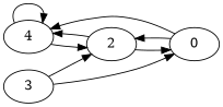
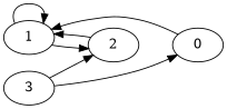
  digraph {
    rankdir=LR
-   1 [label=4]
+   1
    2
    0
    3
    1 -> 1
    1 -> 2
    2 -> 1
-   2 -> 0
    0 -> 1
-   0 -> 2
    3 -> 2
    3 -> 0
  }
